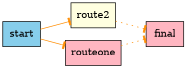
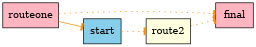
  digraph {
    rankdir=LR
    node [fillcolor=lightpink shape=box style=filled]
    edge [arrowhead=tee color=darkorange style=dotted]
    n1 [label=final]
    n2 [fillcolor=lightyellow label=route2]
    n3 [label=routeone]
    n4 [fillcolor=skyblue label=start]
    n2 -> n1
    n3 -> n1
-   n4 -> n2 [style=solid]
-   n4 -> n3 [style=solid]
+   n4 -> n2
+   n3 -> n4 [style=solid]
  }
